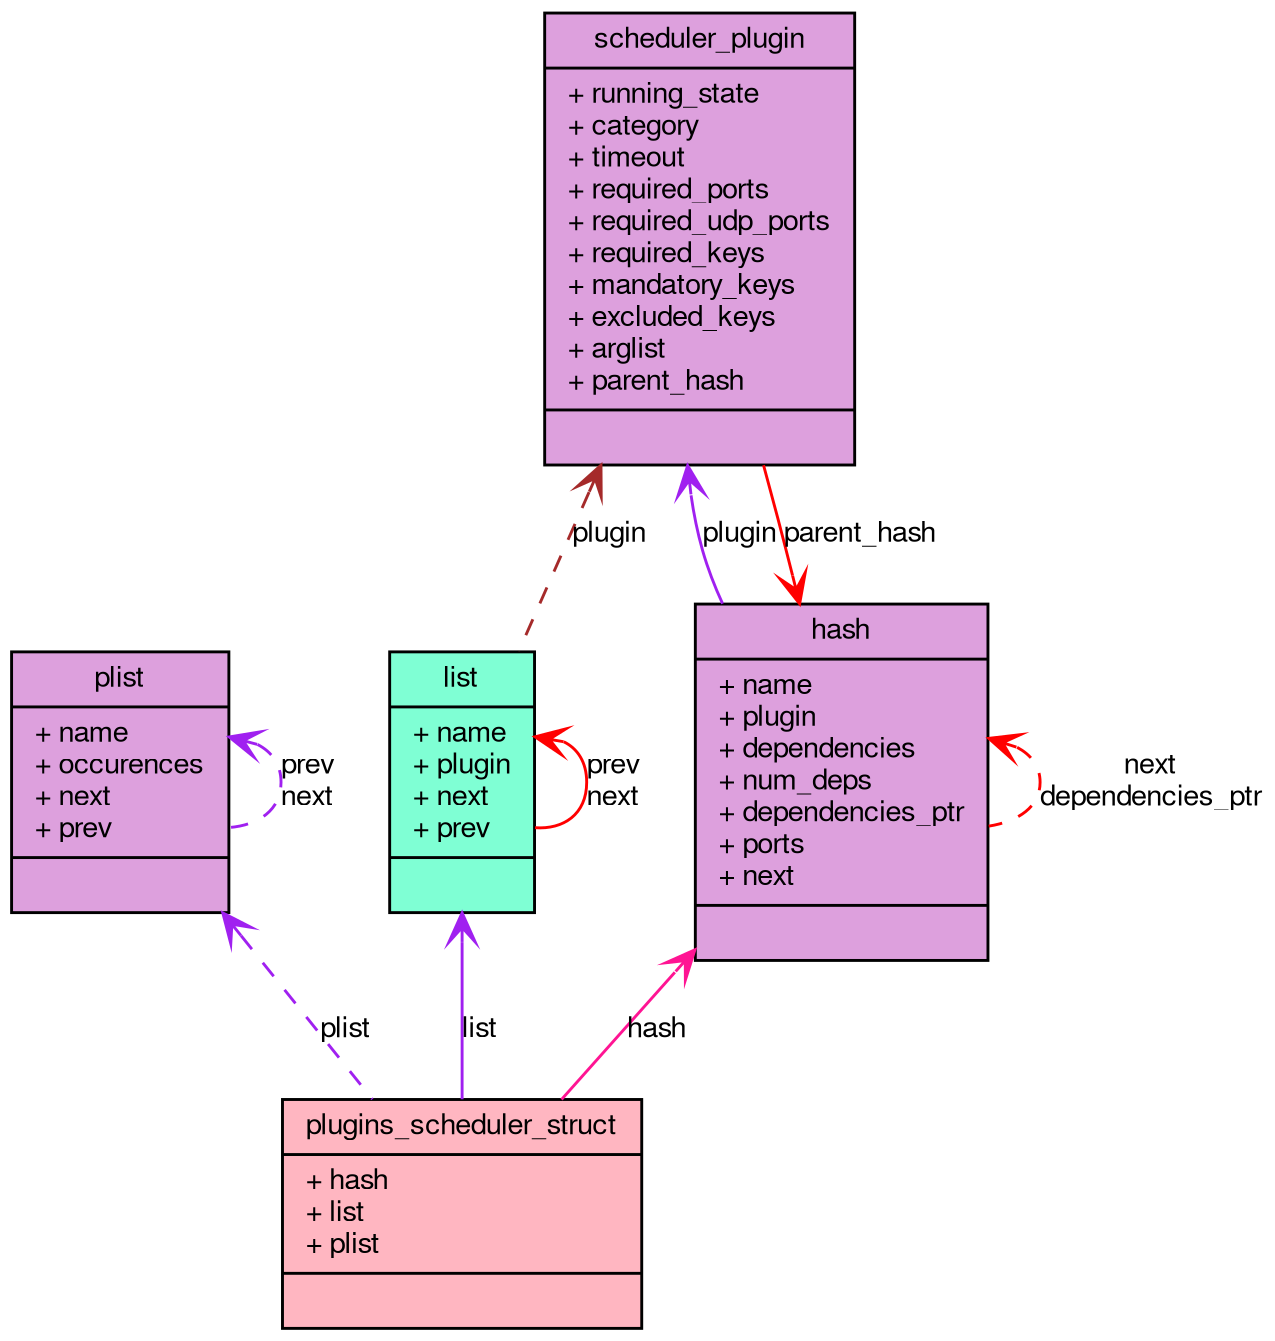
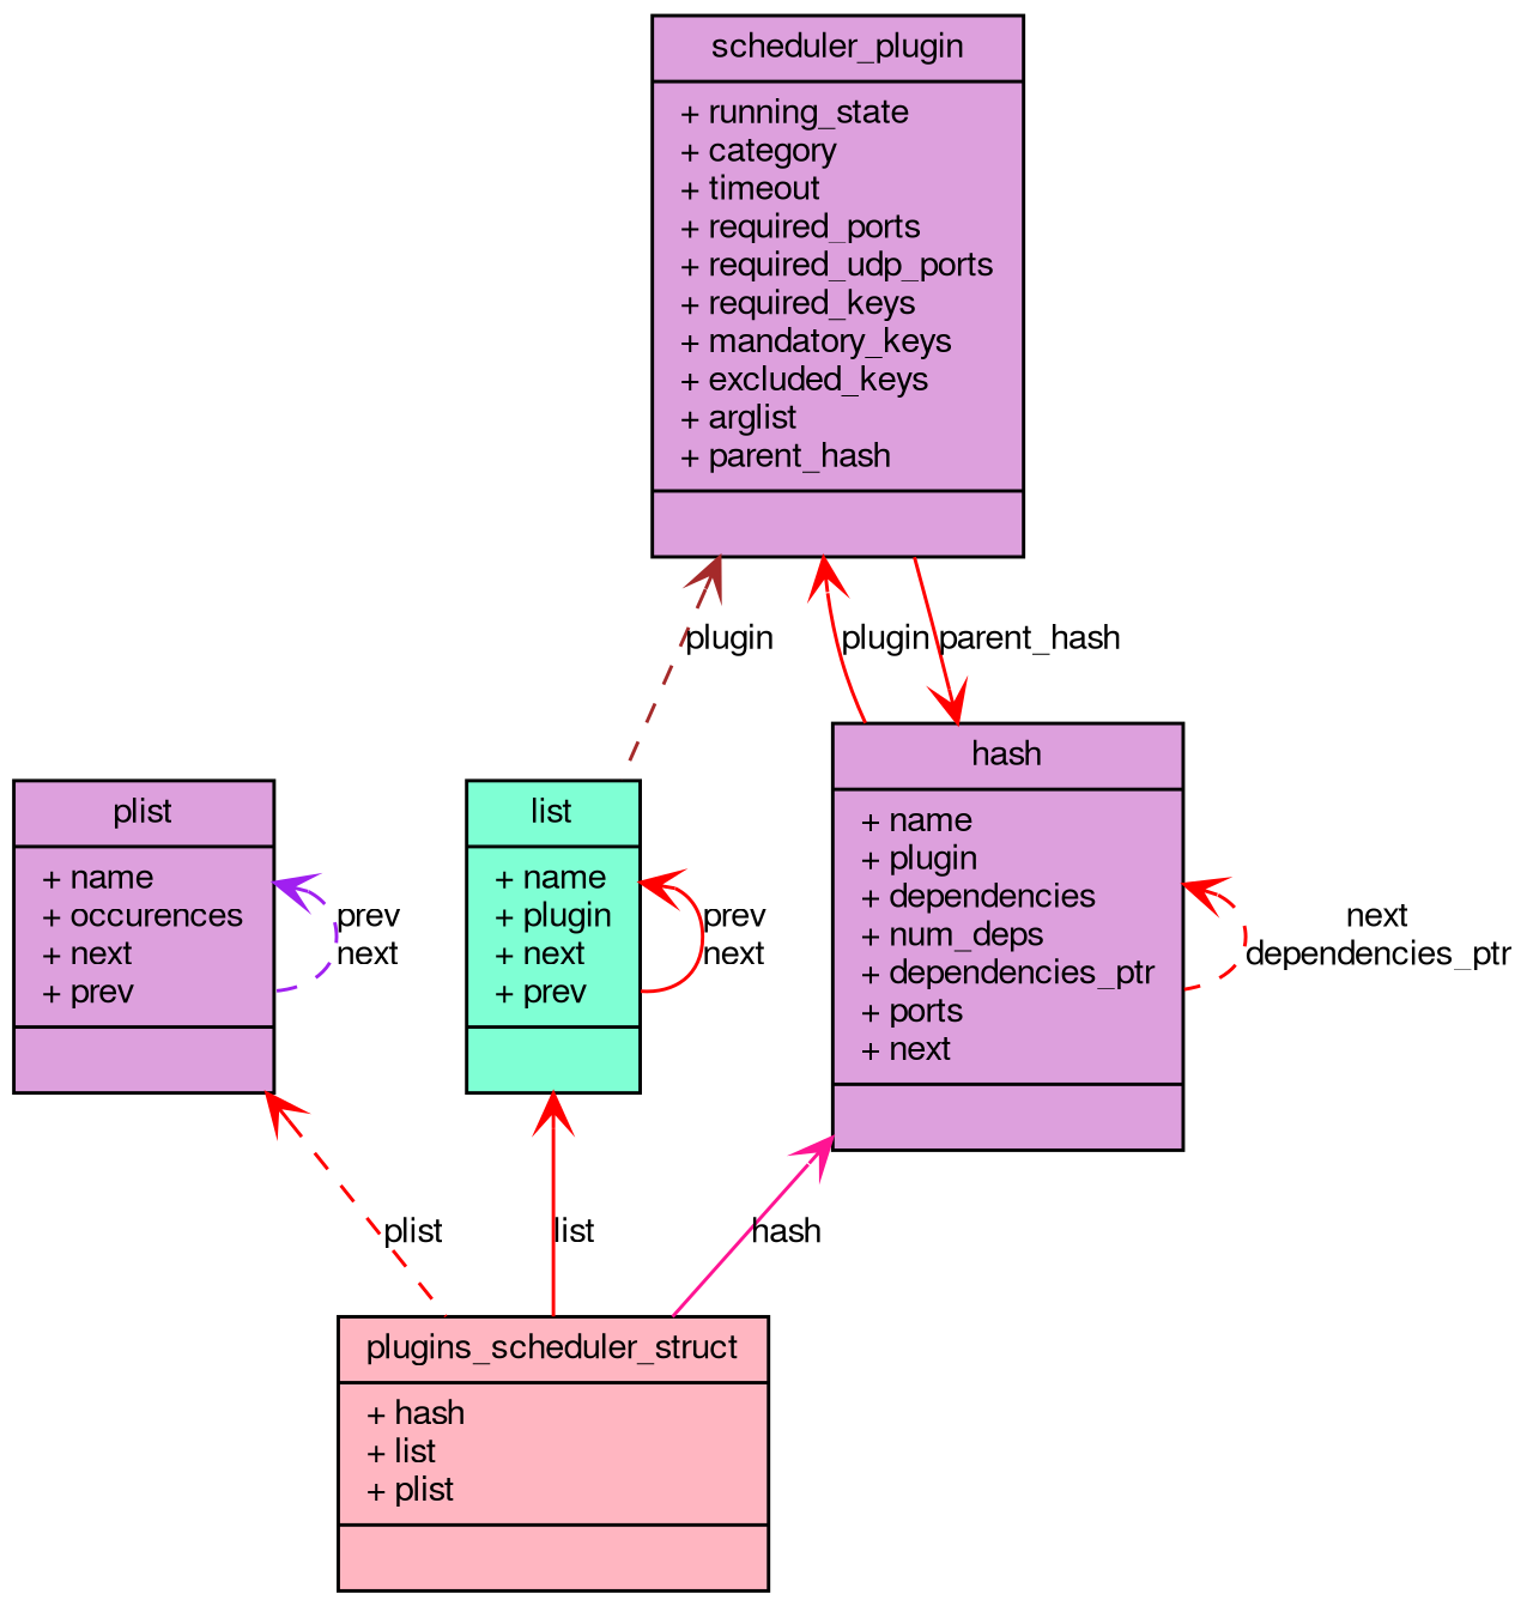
  digraph {
    node [color=black fillcolor=plum fontname=FreeSans fontsize=10 shape=record style=filled]
    edge [arrowtail=open color=red dir=back fontname=FreeSans fontsize=10 labelfontname=FreeSans labelfontsize=10 style=solid]
    n1 [fillcolor=lightpink fontcolor=black height=0.2 label="{plugins_scheduler_struct\n|+ hash\l+ list\l+ plist\l|}" width=0.4]
    n2 [height=0.2 label="{plist\n|+ name\l+ occurences\l+ next\l+ prev\l|}" width=0.4]
    n3 [fillcolor=aquamarine height=0.2 label="{list\n|+ name\l+ plugin\l+ next\l+ prev\l|}" width=0.4]
    n4 [height=0.2 label="{scheduler_plugin\n|+ running_state\l+ category\l+ timeout\l+ required_ports\l+ required_udp_ports\l+ required_keys\l+ mandatory_keys\l+ excluded_keys\l+ arglist\l+ parent_hash\l|}" width=0.4]
    n5 [height=0.2 label="{hash\n|+ name\l+ plugin\l+ dependencies\l+ num_deps\l+ dependencies_ptr\l+ ports\l+ next\l|}" width=0.4]
-   n2 -> n1 [color=purple label=plist style=dashed]
+   n2 -> n1 [label=plist style=dashed]
    n2 -> n2 [color=purple label="prev\nnext" style=dashed]
-   n3 -> n1 [color=purple label=list]
+   n3 -> n1 [label=list]
    n3 -> n3 [label="prev\nnext"]
    n4 -> n3 [color=brown label=plugin style=dashed]
-   n4 -> n5 [color=purple label=plugin]
+   n4 -> n5 [label=plugin]
    n5 -> n1 [color=deeppink label=hash]
    n5 -> n4 [label=parent_hash]
    n5 -> n5 [label="next\ndependencies_ptr" style=dashed]
  }
